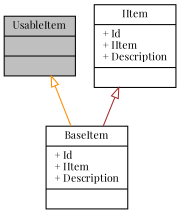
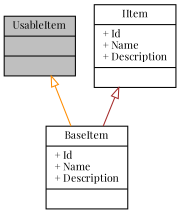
  digraph {
    fontname="Playfair Display"
    node [color=black fillcolor=white fontname="Playfair Display" fontsize=10 shape=record style=filled]
    edge [arrowtail=onormal dir=back fontname="Playfair Display" fontsize=10 labelfontname=Helvetica labelfontsize=10 style=solid]
    n1 [fillcolor=grey75 fontcolor=black height=0.2 label="{UsableItem\n||}" width=0.4]
-   n2 [height=0.2 label="{BaseItem\n|+ Id\l+ IItem\l+ Description\l|}" width=0.4]
-   n3 [height=0.2 label="{IItem\n|+ Id\l+ IItem\l+ Description\l|}" width=0.4]
+   n2 [height=0.2 label="{BaseItem\n|+ Id\l+ Name\l+ Description\l|}" width=0.4]
+   n3 [height=0.2 label="{IItem\n|+ Id\l+ Name\l+ Description\l|}" width=0.4]
    n1 -> n2 [color=darkorange]
    n3 -> n2 [color=brown]
  }
